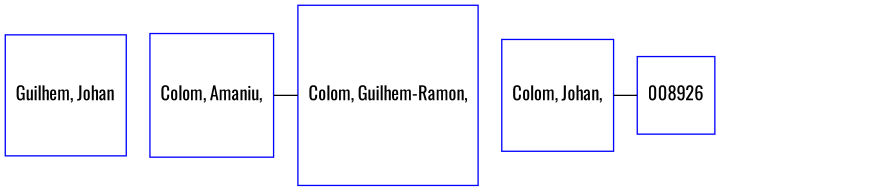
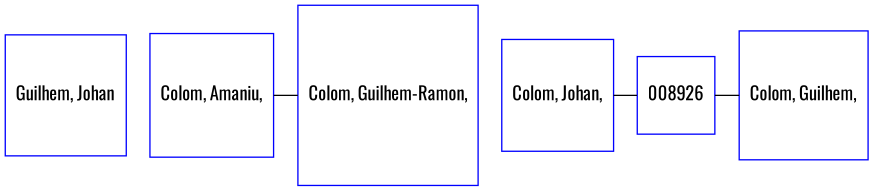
  digraph {
    fontname=Oswald
    node [color=blue fontname=Oswald regular=1 shape=box]
    edge [dir=none fontname=Oswald]
    n1 [label="Guilhem, Johan"]
    n2 [label="Colom, Amaniu,"]
    n3 [label="Colom, Guilhem-Ramon,"]
    n4 [label="Colom, Johan,"]
    n5 [label=008926]
+   n6 [label="Colom, Guilhem,"]
    subgraph sub_1 {
      rank=same
      n1
    }
    subgraph sub_2 {
      rank=same
      n2
      n3
      n4
      n5
+     n6
    }
    n2 -> n3
    n4 -> n5
+   n5 -> n6
  }
